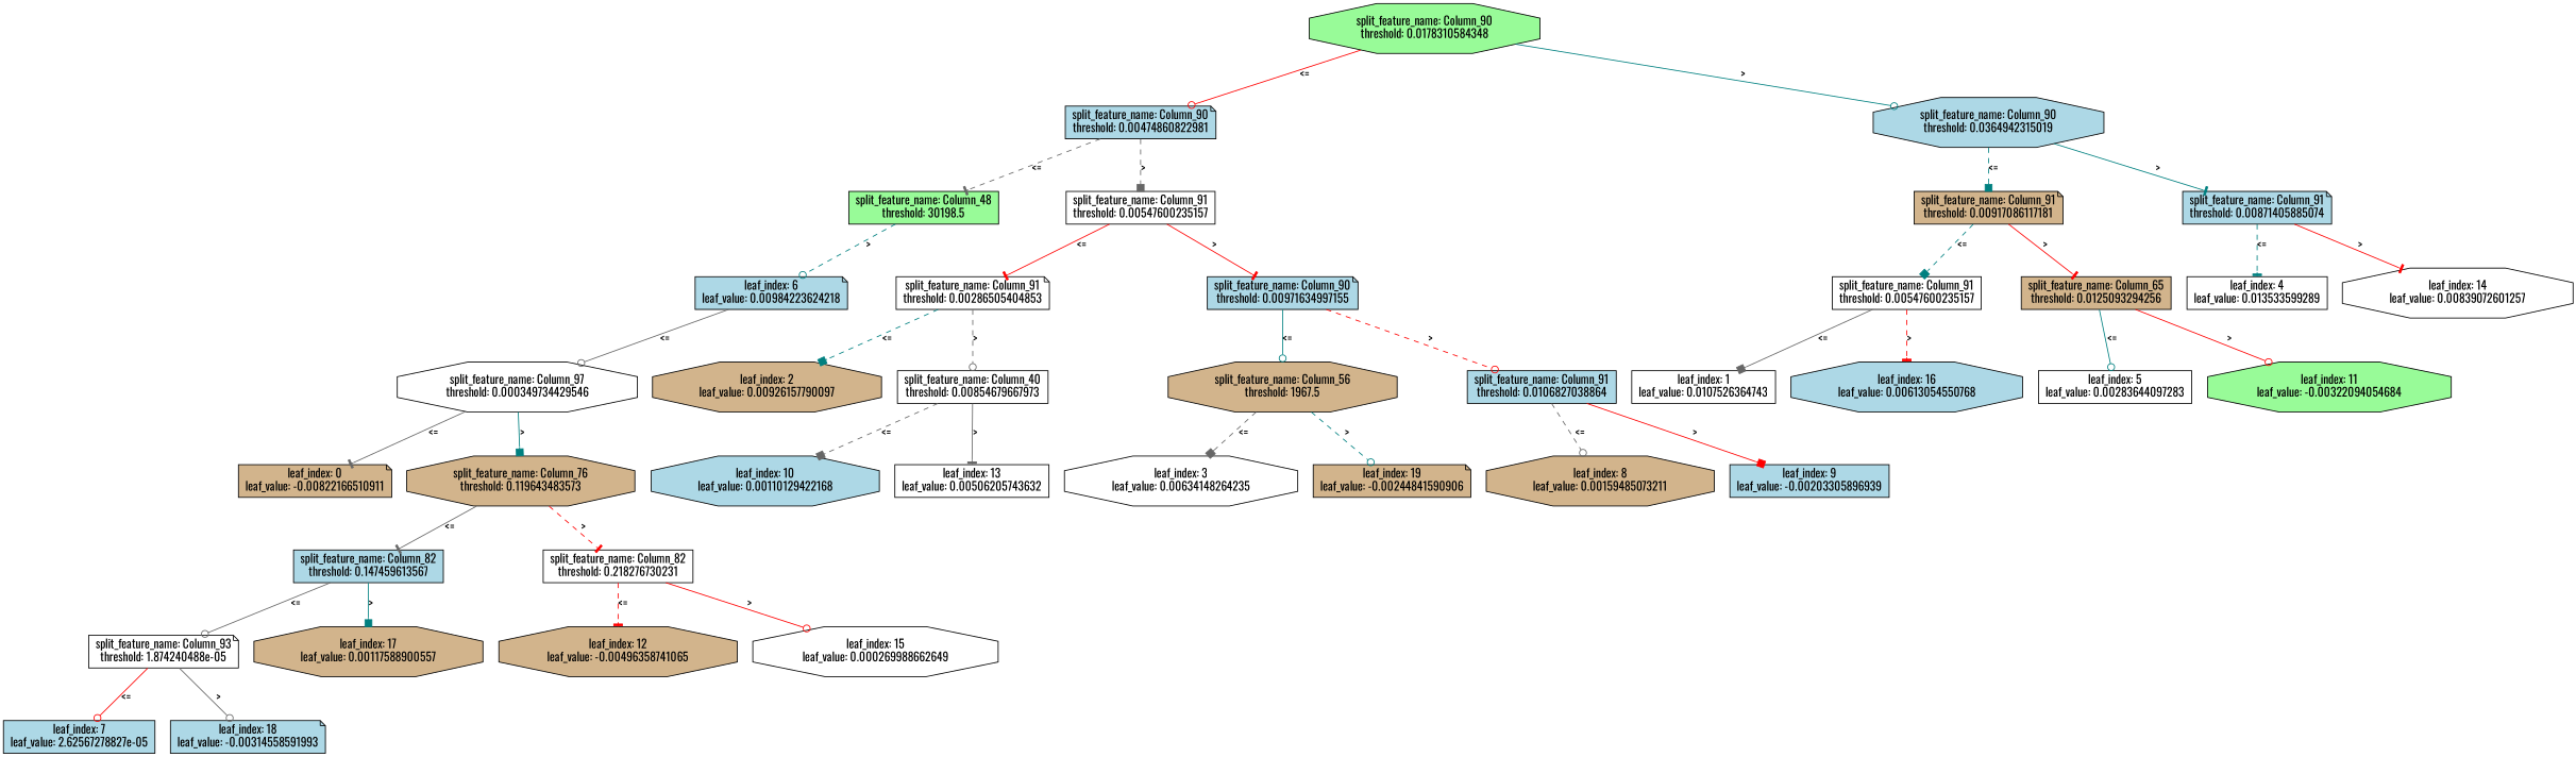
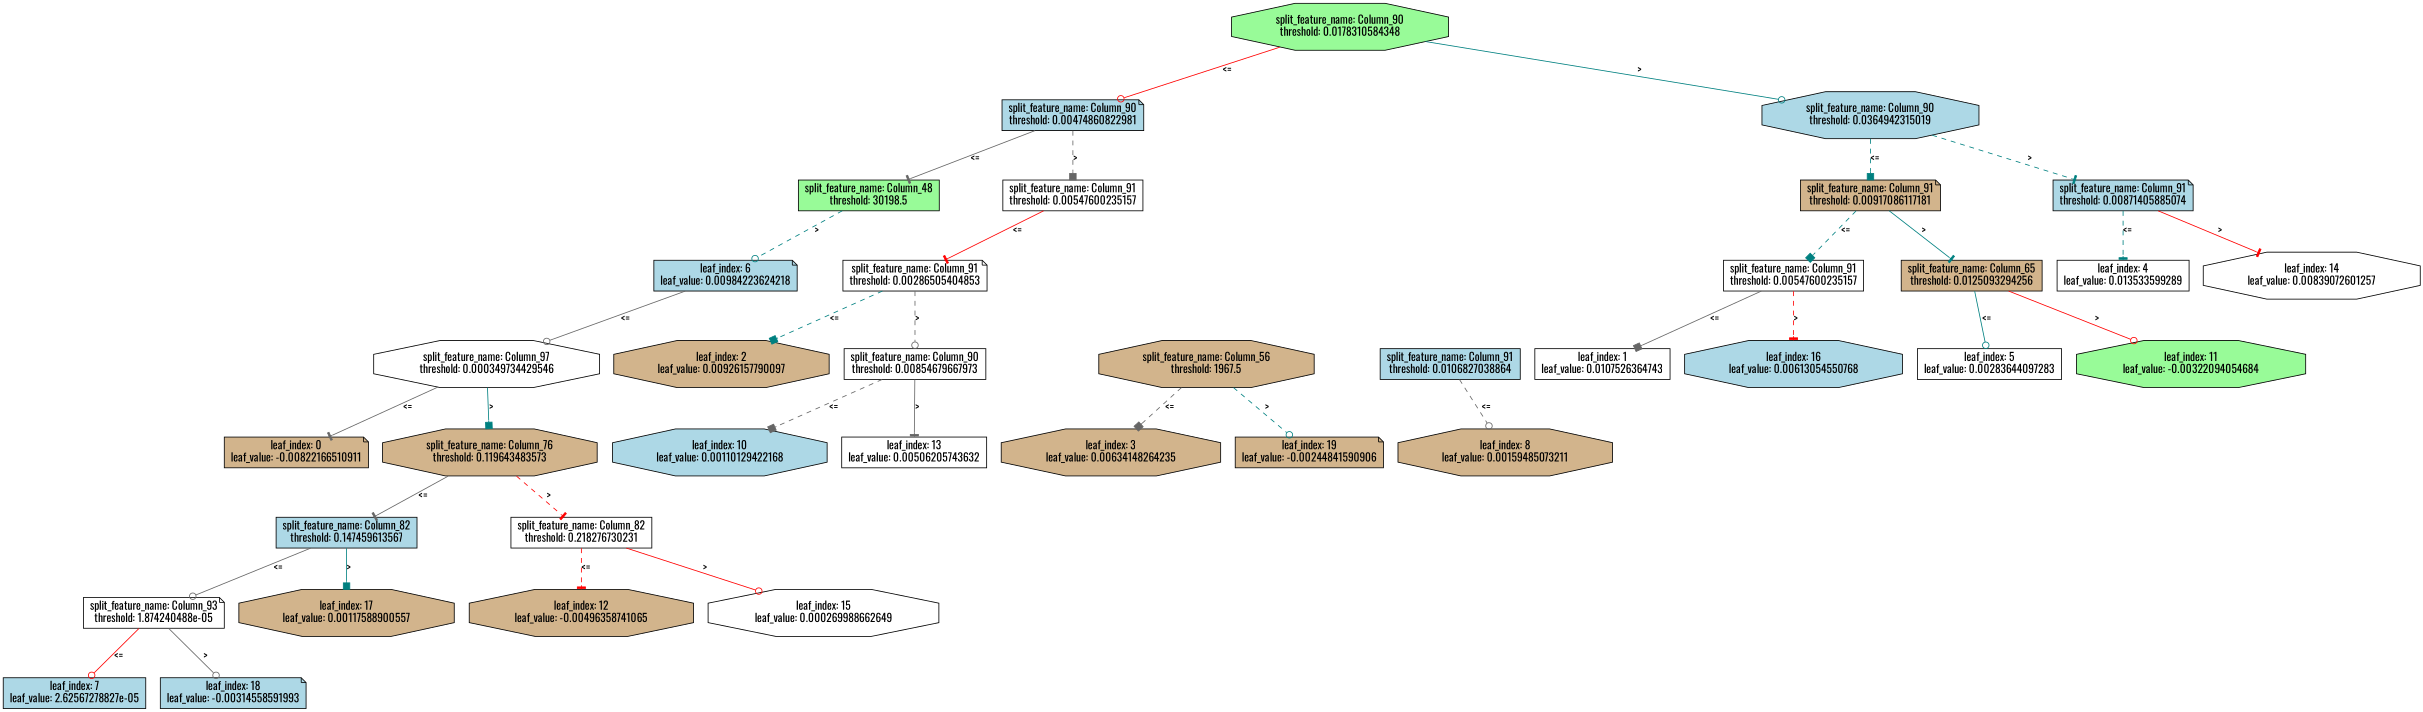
  digraph {
    fontname=Oswald
    node [fillcolor=white fontname=Oswald shape=octagon style=filled]
    edge [arrowhead=odot color=red fontname=Oswald style=solid]
    n1 [fillcolor=palegreen label="split_feature_name: Column_90\nthreshold: 0.0178310584348"]
    n2 [fillcolor=lightblue label="split_feature_name: Column_90\nthreshold: 0.00474860822981" shape=note]
    n3 [fillcolor=lightblue label="split_feature_name: Column_90\nthreshold: 0.0364942315019"]
    n4 [fillcolor=palegreen label="split_feature_name: Column_48\nthreshold: 30198.5" shape=box]
    n5 [label="split_feature_name: Column_91\nthreshold: 0.00547600235157" shape=box]
    n6 [fillcolor=tan label="split_feature_name: Column_91\nthreshold: 0.00917086117181" shape=note]
    n7 [fillcolor=lightblue label="split_feature_name: Column_91\nthreshold: 0.00871405885074" shape=note]
    n8 [fillcolor=lightblue label="leaf_index: 6\nleaf_value: 0.00984223624218" shape=note]
    n9 [label="split_feature_name: Column_91\nthreshold: 0.00286505404853" shape=note]
-   n10 [fillcolor=lightblue label="split_feature_name: Column_90\nthreshold: 0.00971634997155" shape=note]
    n11 [label="split_feature_name: Column_97\nthreshold: 0.000349734429546"]
    n12 [fillcolor=tan label="leaf_index: 0\nleaf_value: -0.00822166510911" shape=note]
    n13 [fillcolor=tan label="split_feature_name: Column_76\nthreshold: 0.119643483573"]
    n14 [fillcolor=lightblue label="split_feature_name: Column_82\nthreshold: 0.147459613567" shape=box]
    n15 [label="split_feature_name: Column_82\nthreshold: 0.218276730231" shape=box]
    n16 [label="split_feature_name: Column_93\nthreshold: 1.874240488e-05" shape=note]
    n17 [fillcolor=tan label="leaf_index: 17\nleaf_value: 0.00117588900557"]
    n18 [fillcolor=tan label="leaf_index: 12\nleaf_value: -0.00496358741065"]
    n19 [label="leaf_index: 15\nleaf_value: 0.000269988662649"]
    n20 [fillcolor=lightblue label="leaf_index: 7\nleaf_value: 2.62567278827e-05" shape=box]
    n21 [fillcolor=lightblue label="leaf_index: 18\nleaf_value: -0.00314558591993" shape=note]
    n22 [fillcolor=tan label="leaf_index: 2\nleaf_value: 0.00926157790097"]
-   n23 [label="split_feature_name: Column_40\nthreshold: 0.00854679667973" shape=box]
+   n23 [label="split_feature_name: Column_90\nthreshold: 0.00854679667973" shape=box]
    n24 [fillcolor=tan label="split_feature_name: Column_56\nthreshold: 1967.5"]
    n25 [fillcolor=lightblue label="split_feature_name: Column_91\nthreshold: 0.0106827038864" shape=box]
    n26 [fillcolor=lightblue label="leaf_index: 10\nleaf_value: 0.00110129422168"]
    n27 [label="leaf_index: 13\nleaf_value: 0.00506205743632" shape=box]
-   n28 [label="leaf_index: 3\nleaf_value: 0.00634148264235"]
+   n28 [fillcolor=tan label="leaf_index: 3\nleaf_value: 0.00634148264235"]
    n29 [fillcolor=tan label="leaf_index: 19\nleaf_value: -0.00244841590906" shape=note]
    n30 [fillcolor=tan label="leaf_index: 8\nleaf_value: 0.00159485073211"]
-   n31 [fillcolor=lightblue label="leaf_index: 9\nleaf_value: -0.00203305896939" shape=box]
    n32 [label="split_feature_name: Column_91\nthreshold: 0.00547600235157" shape=box]
    n33 [fillcolor=tan label="split_feature_name: Column_65\nthreshold: 0.0125093294256" shape=box]
    n34 [label="leaf_index: 4\nleaf_value: 0.013533599289" shape=box]
    n35 [label="leaf_index: 14\nleaf_value: 0.00839072601257"]
    n36 [label="leaf_index: 1\nleaf_value: 0.0107526364743" shape=box]
    n37 [fillcolor=lightblue label="leaf_index: 16\nleaf_value: 0.00613054550768"]
    n38 [label="leaf_index: 5\nleaf_value: 0.00283644097283" shape=box]
    n39 [fillcolor=palegreen label="leaf_index: 11\nleaf_value: -0.00322094054684"]
    n1 -> n2 [label="<="]
    n1 -> n3 [color=teal label=">"]
-   n2 -> n4 [arrowhead=tee color=gray40 label="<=" style=dashed]
+   n2 -> n4 [arrowhead=tee color=gray40 label="<="]
    n2 -> n5 [arrowhead=box color=gray40 label=">" style=dashed]
    n3 -> n6 [arrowhead=box color=teal label="<=" style=dashed]
-   n3 -> n7 [arrowhead=tee color=teal label=">"]
+   n3 -> n7 [arrowhead=tee color=teal label=">" style=dashed]
    n4 -> n8 [color=teal label=">" style=dashed]
    n5 -> n9 [arrowhead=tee label="<="]
-   n5 -> n10 [arrowhead=tee label=">"]
    n6 -> n32 [arrowhead=box color=teal label="<=" style=dashed]
-   n6 -> n33 [arrowhead=tee label=">"]
+   n6 -> n33 [arrowhead=tee color=teal label=">"]
    n7 -> n34 [arrowhead=tee color=teal label="<=" style=dashed]
    n7 -> n35 [arrowhead=tee label=">"]
    n8 -> n11 [color=gray40 label="<="]
    n9 -> n22 [arrowhead=box color=teal label="<=" style=dashed]
    n9 -> n23 [color=gray40 label=">" style=dashed]
-   n10 -> n24 [color=teal label="<="]
-   n10 -> n25 [label=">" style=dashed]
    n11 -> n12 [arrowhead=tee color=gray40 label="<="]
    n11 -> n13 [arrowhead=box color=teal label=">"]
    n13 -> n14 [arrowhead=tee color=gray40 label="<="]
    n13 -> n15 [arrowhead=tee label=">" style=dashed]
    n14 -> n16 [color=gray40 label="<="]
    n14 -> n17 [arrowhead=box color=teal label=">"]
    n15 -> n18 [arrowhead=tee label="<=" style=dashed]
    n15 -> n19 [label=">"]
    n16 -> n20 [label="<="]
    n16 -> n21 [color=gray40 label=">"]
    n23 -> n26 [arrowhead=box color=gray40 label="<=" style=dashed]
    n23 -> n27 [arrowhead=tee color=gray40 label=">"]
    n24 -> n28 [arrowhead=box color=gray40 label="<=" style=dashed]
    n24 -> n29 [color=teal label=">" style=dashed]
    n25 -> n30 [color=gray40 label="<=" style=dashed]
-   n25 -> n31 [arrowhead=box label=">"]
    n32 -> n36 [arrowhead=box color=gray40 label="<="]
    n32 -> n37 [arrowhead=tee label=">" style=dashed]
    n33 -> n38 [color=teal label="<="]
    n33 -> n39 [label=">"]
  }
